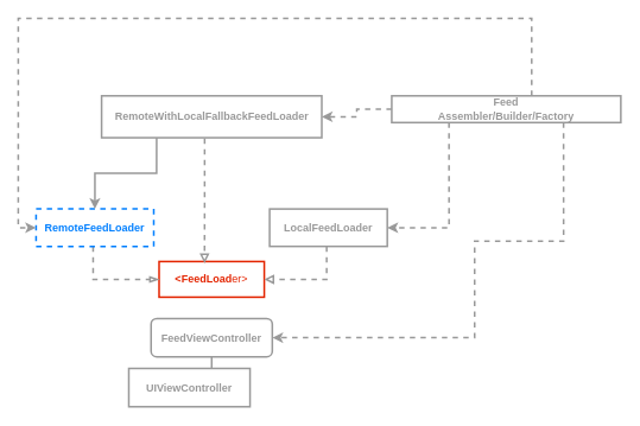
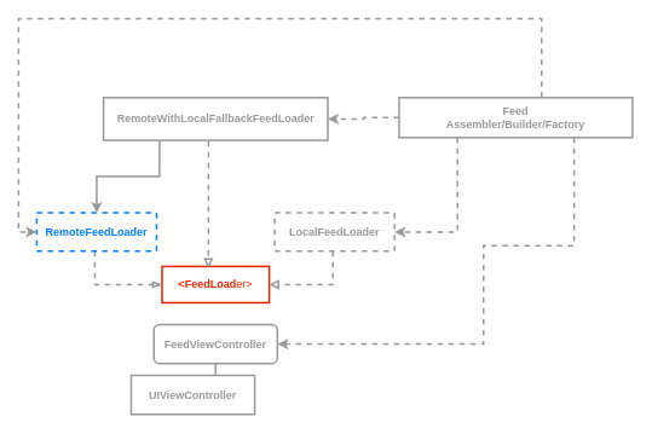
  <mxCell id="0" />
  <mxCell id="1" parent="0" />
  <mxCell id="2" value="&lt;font color=&quot;#e32400&quot;&gt;&lt;span style=&quot;caret-color: rgb(227, 36, 0);&quot;&gt;&lt;b&gt;&amp;lt;FeedLoad&lt;/b&gt;er&amp;gt;&lt;/span&gt;&lt;/font&gt;" style="rounded=0;whiteSpace=wrap;html=1;strokeWidth=2;strokeColor=#e32400;" vertex="1" parent="1"><mxGeometry x="178" y="293" width="118" height="40" as="geometry" /></mxCell>
  <mxCell id="3" value="" style="edgeStyle=orthogonalEdgeStyle;rounded=0;orthogonalLoop=1;jettySize=auto;html=1;strokeWidth=2;strokeColor=#999999;endArrow=block;endFill=0;" edge="1" parent="1" source="4" target="5"><mxGeometry relative="1" as="geometry" /></mxCell>
  <mxCell id="4" value="&lt;font color=&quot;#999999&quot;&gt;&lt;span style=&quot;caret-color: rgb(153, 153, 153);&quot;&gt;&lt;b&gt;FeedViewController&lt;/b&gt;&lt;/span&gt;&lt;/font&gt;" style="whiteSpace=wrap;html=1;strokeColor=#999999;strokeWidth=2;rounded=1;" vertex="1" parent="1"><mxGeometry x="169" y="357" width="136" height="43" as="geometry" /></mxCell>
  <mxCell id="5" value="&lt;font color=&quot;#999999&quot;&gt;&lt;span style=&quot;caret-color: rgb(153, 153, 153);&quot;&gt;&lt;b&gt;UIViewController&lt;/b&gt;&lt;/span&gt;&lt;/font&gt;" style="rounded=0;whiteSpace=wrap;html=1;strokeColor=#999999;strokeWidth=2;" vertex="1" parent="1"><mxGeometry x="144" y="413" width="136" height="43" as="geometry" /></mxCell>
  <mxCell id="6" style="edgeStyle=orthogonalEdgeStyle;rounded=0;orthogonalLoop=1;jettySize=auto;html=1;entryX=0;entryY=0.5;entryDx=0;entryDy=0;strokeWidth=2;strokeColor=#999999;dashed=1;endArrow=blockThin;endFill=0;" edge="1" parent="1" source="7" target="2"><mxGeometry relative="1" as="geometry"><Array as="points"><mxPoint x="104" y="313" /></Array></mxGeometry></mxCell>
  <mxCell id="7" value="&lt;b&gt;&lt;font color=&quot;#007fff&quot;&gt;RemoteFeedLoader&lt;/font&gt;&lt;/b&gt;" style="rounded=0;whiteSpace=wrap;html=1;strokeWidth=2;strokeColor=#007FFF;dashed=1;" vertex="1" parent="1"><mxGeometry x="40" y="234" width="132" height="42" as="geometry" /></mxCell>
  <mxCell id="8" style="edgeStyle=orthogonalEdgeStyle;rounded=0;orthogonalLoop=1;jettySize=auto;html=1;entryX=1;entryY=0.5;entryDx=0;entryDy=0;strokeWidth=2;strokeColor=#999999;dashed=1;endArrow=block;endFill=0;" edge="1" parent="1" source="9" target="2"><mxGeometry relative="1" as="geometry"><Array as="points"><mxPoint x="366" y="313" /></Array></mxGeometry></mxCell>
- <mxCell id="9" value="&lt;font color=&quot;#999999&quot;&gt;&lt;b&gt;LocalFeedLoader&lt;/b&gt;&lt;/font&gt;" style="rounded=0;whiteSpace=wrap;html=1;strokeWidth=2;strokeColor=#999999;" vertex="1" parent="1"><mxGeometry x="302" y="234" width="132" height="42" as="geometry" /></mxCell>
+ <mxCell id="9" value="&lt;font color=&quot;#999999&quot;&gt;&lt;b&gt;LocalFeedLoader&lt;/b&gt;&lt;/font&gt;" style="rounded=0;whiteSpace=wrap;html=1;strokeWidth=2;strokeColor=#999999;dashed=1;" vertex="1" parent="1"><mxGeometry x="302" y="234" width="132" height="42" as="geometry" /></mxCell>
  <mxCell id="10" style="edgeStyle=orthogonalEdgeStyle;rounded=0;orthogonalLoop=1;jettySize=auto;html=1;exitX=0.25;exitY=1;exitDx=0;exitDy=0;entryX=0.5;entryY=0;entryDx=0;entryDy=0;strokeWidth=2;strokeColor=#999999;" edge="1" parent="1" source="11" target="7"><mxGeometry relative="1" as="geometry" /></mxCell>
  <mxCell id="11" value="&lt;font color=&quot;#999999&quot;&gt;&lt;b&gt;RemoteWithLocalFallbackFeedLoader&lt;/b&gt;&lt;/font&gt;" style="rounded=0;whiteSpace=wrap;html=1;strokeColor=#999999;strokeWidth=2;" vertex="1" parent="1"><mxGeometry x="113.5" y="107" width="247" height="47" as="geometry" /></mxCell>
  <mxCell id="12" style="edgeStyle=orthogonalEdgeStyle;rounded=0;orthogonalLoop=1;jettySize=auto;html=1;strokeWidth=2;strokeColor=#999999;dashed=1;endArrow=block;endFill=0;exitX=0.468;exitY=1.021;exitDx=0;exitDy=0;exitPerimeter=0;entryX=0.432;entryY=0.05;entryDx=0;entryDy=0;entryPerimeter=0;" edge="1" parent="1" source="11" target="2"><mxGeometry relative="1" as="geometry"><mxPoint x="248" y="176" as="sourcePoint" /><mxPoint x="229" y="290" as="targetPoint" /><Array as="points" /></mxGeometry></mxCell>
  <mxCell id="13" style="edgeStyle=orthogonalEdgeStyle;rounded=0;orthogonalLoop=1;jettySize=auto;html=1;entryX=0;entryY=0.5;entryDx=0;entryDy=0;fontColor=#999999;strokeWidth=2;strokeColor=#999999;dashed=1;" edge="1" parent="1" source="17" target="7"><mxGeometry relative="1" as="geometry"><Array as="points"><mxPoint x="596" y="20" /><mxPoint x="20" y="20" /><mxPoint x="20" y="255" /></Array></mxGeometry></mxCell>
  <mxCell id="14" value="" style="edgeStyle=orthogonalEdgeStyle;rounded=0;orthogonalLoop=1;jettySize=auto;html=1;strokeWidth=2;strokeColor=#999999;dashed=1;" edge="1" parent="1" source="17" target="11"><mxGeometry relative="1" as="geometry" /></mxCell>
  <mxCell id="15" style="edgeStyle=orthogonalEdgeStyle;rounded=0;orthogonalLoop=1;jettySize=auto;html=1;exitX=0.25;exitY=1;exitDx=0;exitDy=0;entryX=1;entryY=0.5;entryDx=0;entryDy=0;strokeWidth=2;strokeColor=#999999;dashed=1;" edge="1" parent="1" source="17" target="9"><mxGeometry relative="1" as="geometry" /></mxCell>
  <mxCell id="16" style="edgeStyle=orthogonalEdgeStyle;rounded=0;orthogonalLoop=1;jettySize=auto;html=1;exitX=0.75;exitY=1;exitDx=0;exitDy=0;entryX=1;entryY=0.5;entryDx=0;entryDy=0;strokeWidth=2;strokeColor=#999999;dashed=1;" edge="1" parent="1" source="17" target="4"><mxGeometry relative="1" as="geometry"><Array as="points"><mxPoint x="632" y="270" /><mxPoint x="532" y="270" /><mxPoint x="532" y="379" /></Array></mxGeometry></mxCell>
- <mxCell id="17" value="&lt;font color=&quot;#999999&quot;&gt;&lt;span style=&quot;caret-color: rgb(153, 153, 153);&quot;&gt;&lt;b&gt;Feed &lt;br&gt;Assembler/Builder/Factory&lt;br&gt;&lt;/b&gt;&lt;/span&gt;&lt;/font&gt;" style="rounded=0;whiteSpace=wrap;html=1;strokeColor=#999999;strokeWidth=2;" vertex="1" parent="1"><mxGeometry x="439" y="107" width="257" height="30" as="geometry" /></mxCell>
+ <mxCell id="17" value="&lt;font color=&quot;#999999&quot;&gt;&lt;span style=&quot;caret-color: rgb(153, 153, 153);&quot;&gt;&lt;b&gt;Feed &lt;br&gt;Assembler/Builder/Factory&lt;br&gt;&lt;/b&gt;&lt;/span&gt;&lt;/font&gt;" style="rounded=0;whiteSpace=wrap;html=1;strokeColor=#999999;strokeWidth=2;" vertex="1" parent="1"><mxGeometry x="439" y="107" width="257" height="44" as="geometry" /></mxCell>
